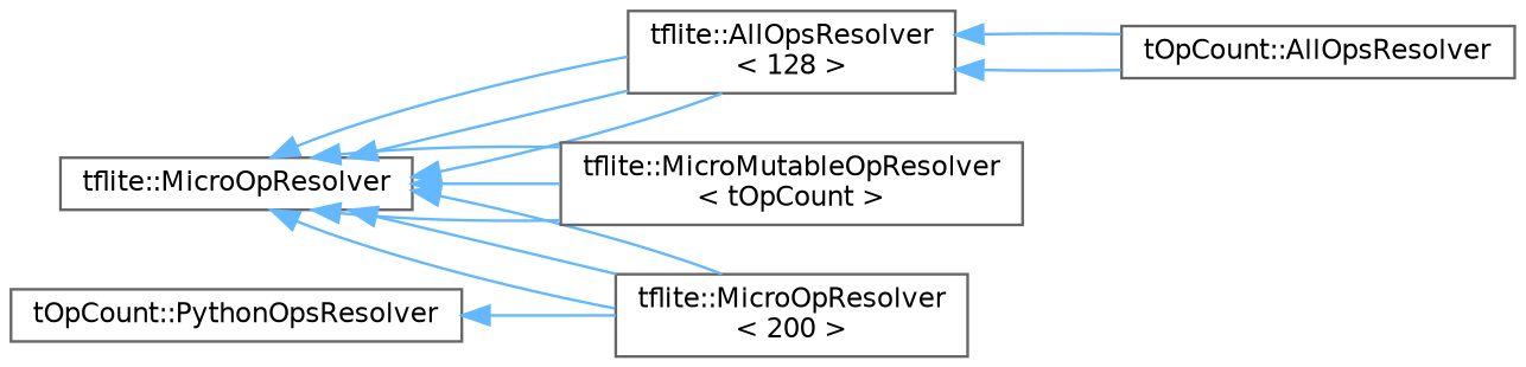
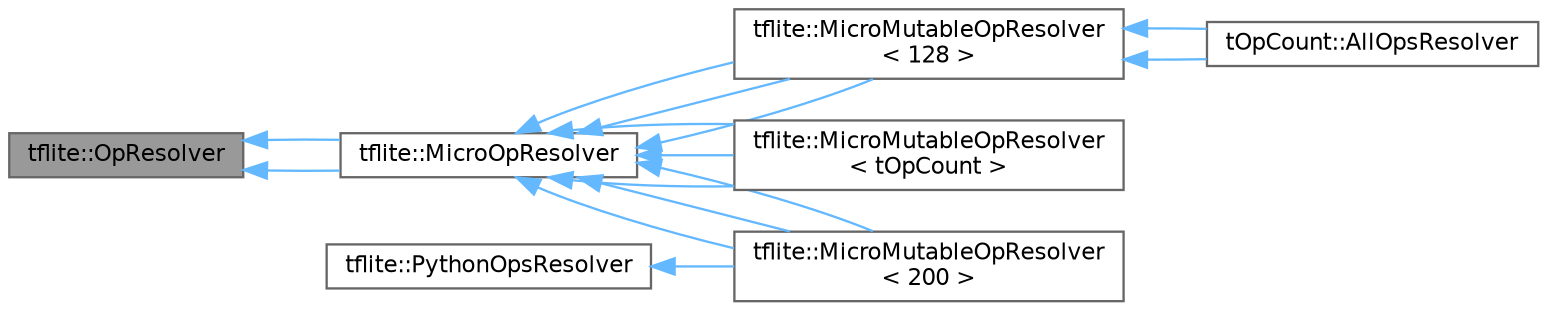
  digraph {
    rankdir=LR
    node [color=gray40 fillcolor=white fontname=Helvetica fontsize=10 shape=box style=filled]
    edge [color=steelblue1 dir=back fontname=Helvetica fontsize=10 labelfontname=Helvetica labelfontsize=10 style=solid]
+   n1 [fillcolor=grey60 fontcolor=black height=0.2 label="tflite::OpResolver" width=0.4]
    n2 [height=0.2 label="tflite::MicroOpResolver" width=0.4]
-   n3 [height=0.2 label="tflite::AllOpsResolver\l\< 128 \>" width=0.4]
-   n4 [height=0.2 label="tflite::MicroOpResolver\l\< 200 \>" width=0.4]
+   n3 [height=0.2 label="tflite::MicroMutableOpResolver\l\< 128 \>" width=0.4]
+   n4 [height=0.2 label="tflite::MicroMutableOpResolver\l\< 200 \>" width=0.4]
    n5 [height=0.2 label="tflite::MicroMutableOpResolver\l\< tOpCount \>" width=0.4]
    n6 [height=0.2 label="tOpCount::AllOpsResolver" width=0.4]
-   n7 [height=0.2 label="tOpCount::PythonOpsResolver" width=0.4]
+   n7 [height=0.2 label="tflite::PythonOpsResolver" width=0.4]
+   n1 -> n2
+   n1 -> n2
    n2 -> n3
    n2 -> n3
    n2 -> n3
    n2 -> n4
    n2 -> n4
    n2 -> n4
    n2 -> n5
    n2 -> n5
    n2 -> n5
    n3 -> n6
    n3 -> n6
    n7 -> n4
  }
